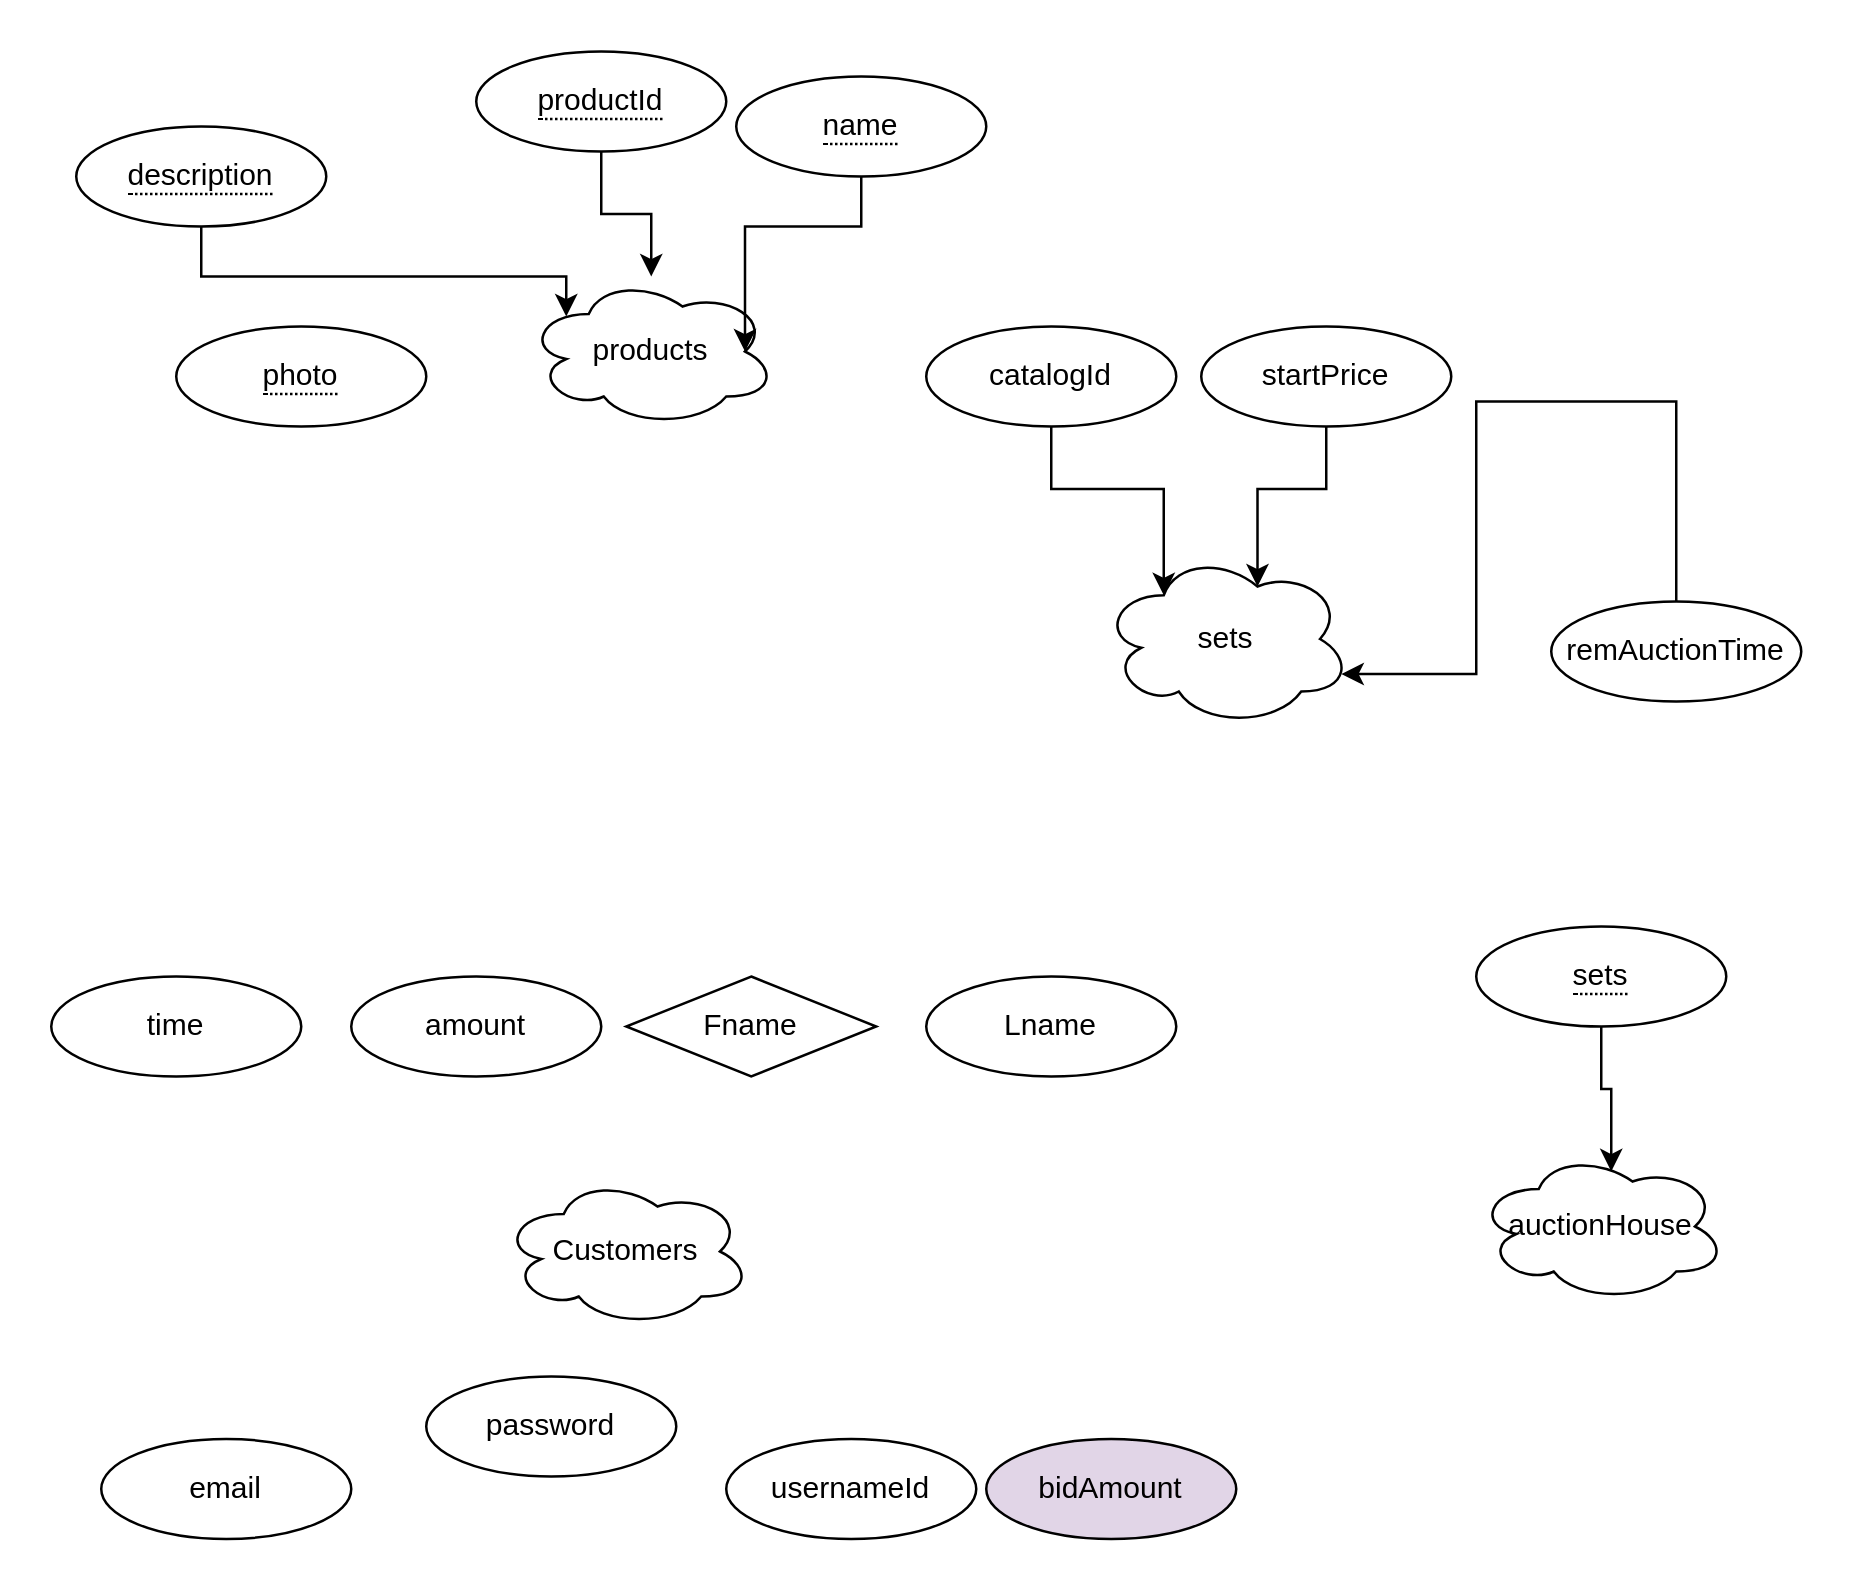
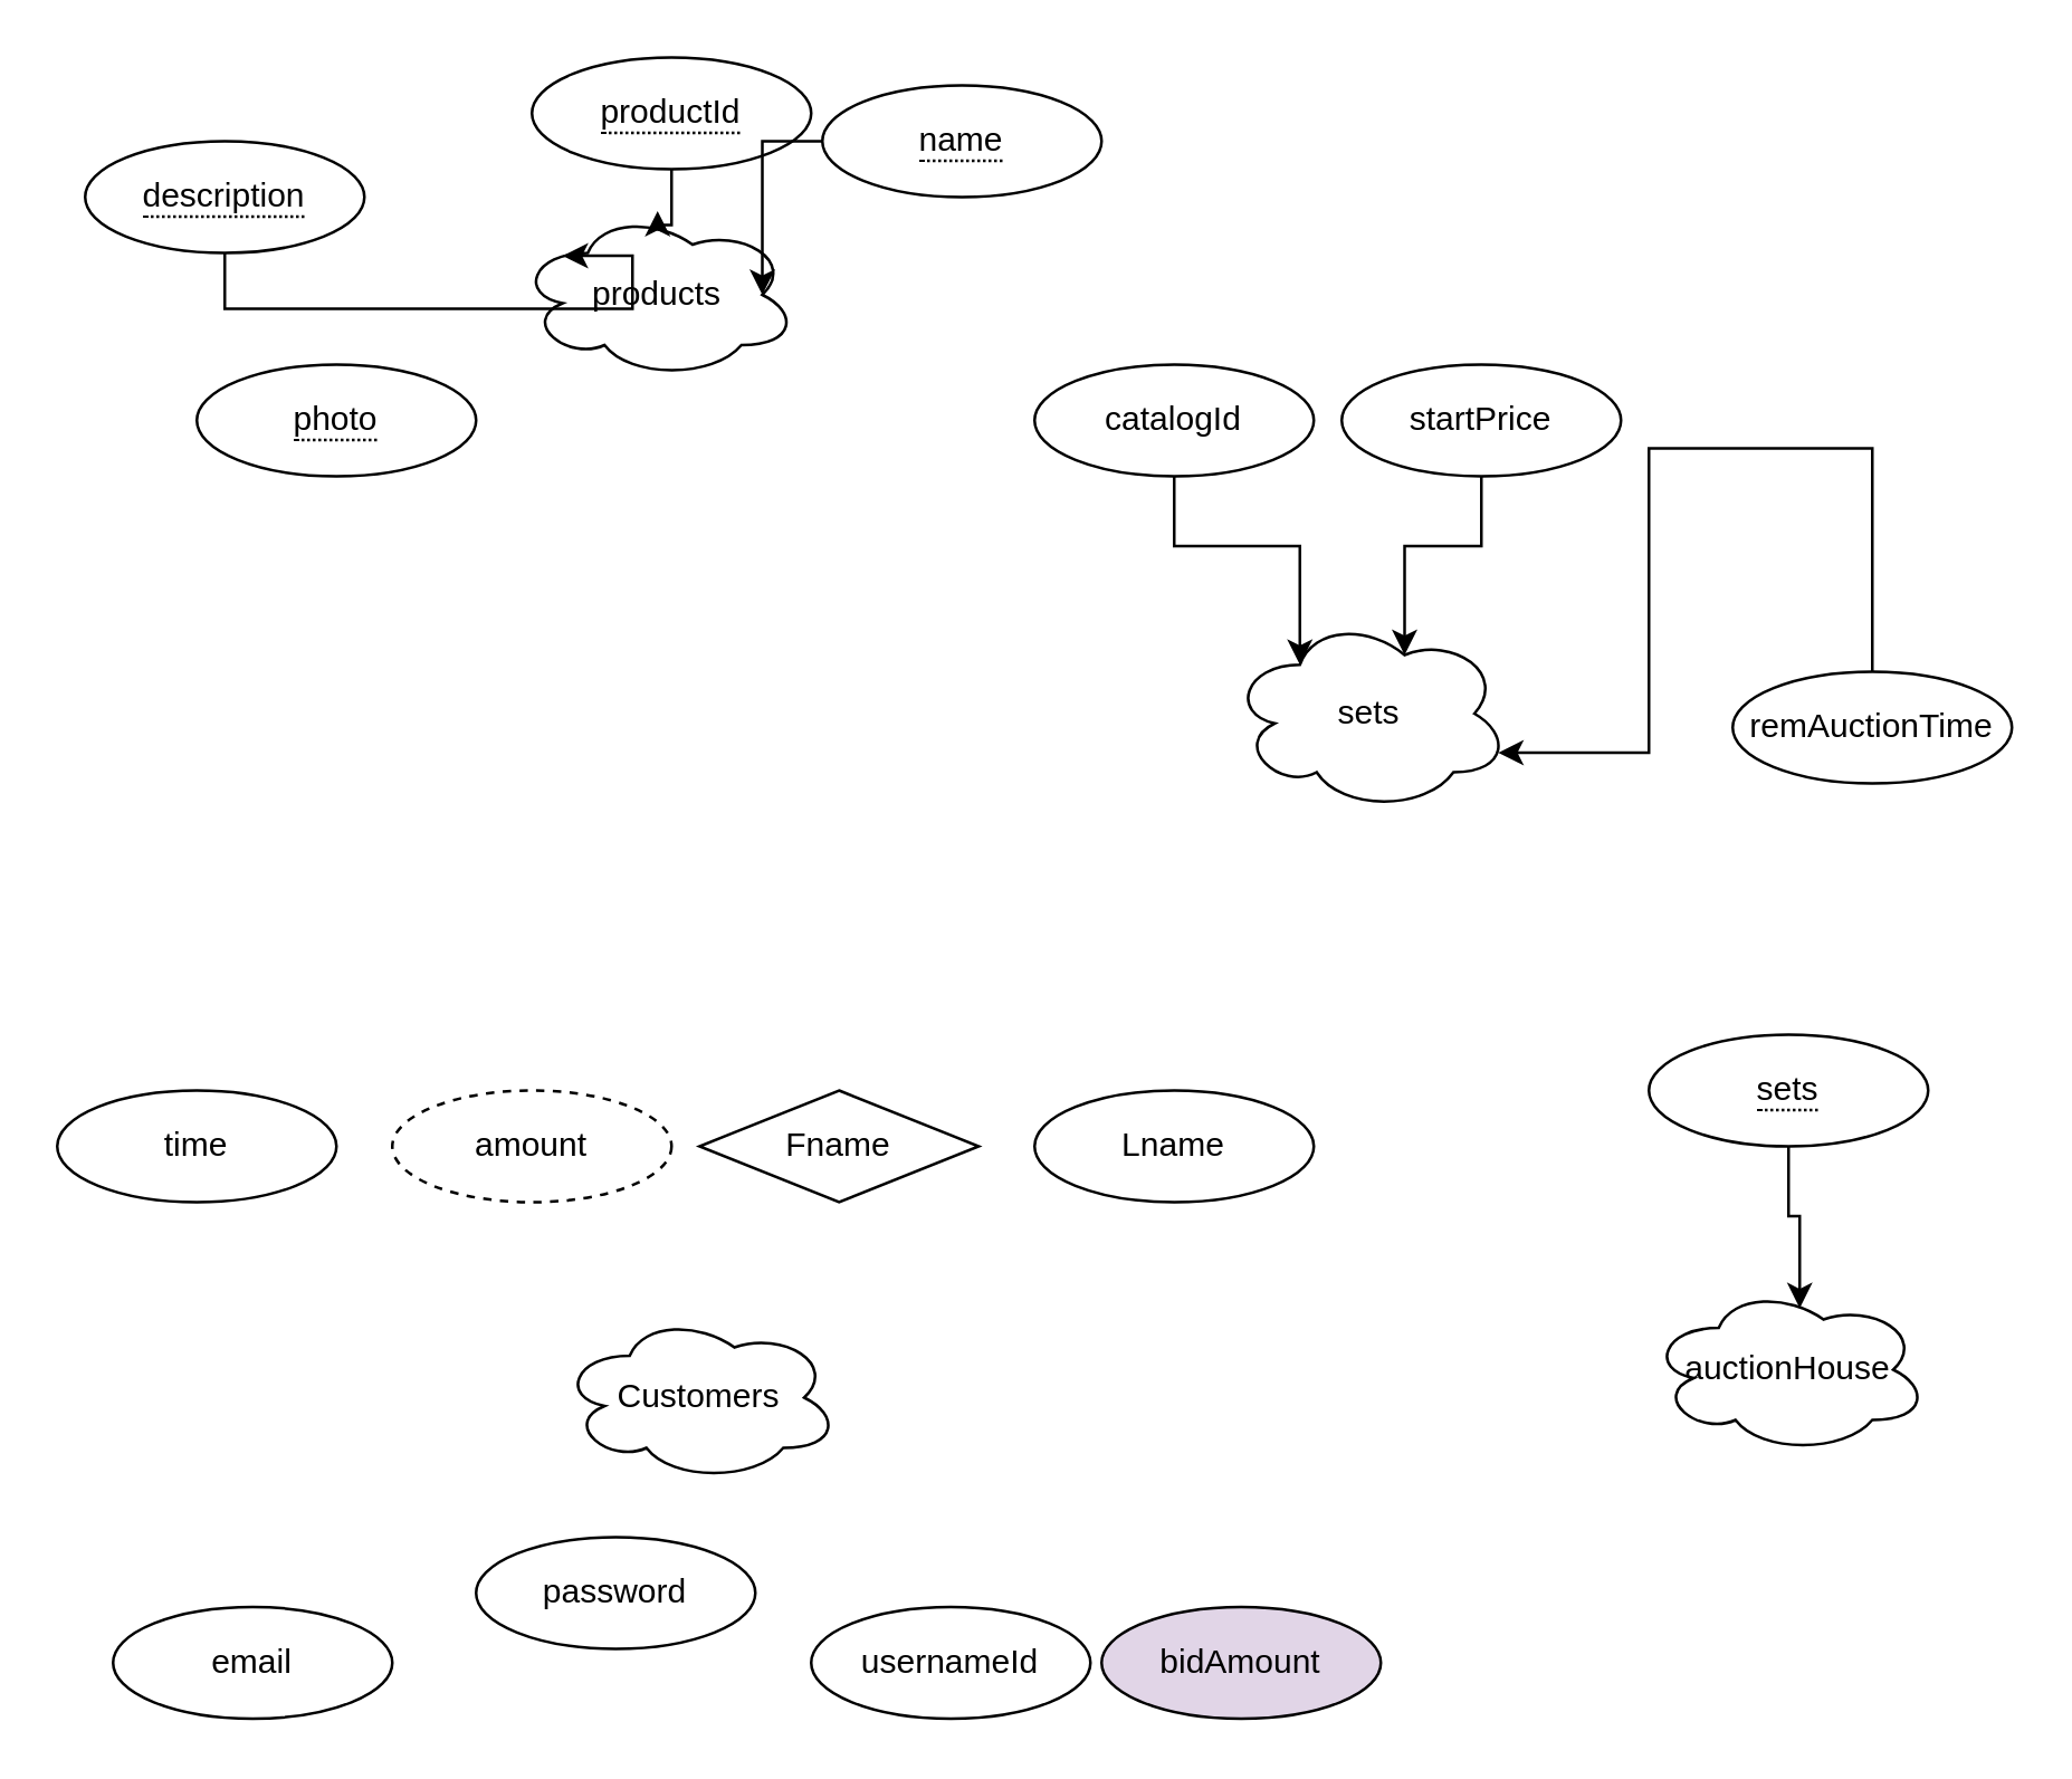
  <mxCell id="0" />
  <mxCell id="1" parent="0" />
  <mxCell id="2" value="Customers" style="ellipse;shape=cloud;whiteSpace=wrap;html=1;align=center;" vertex="1" parent="1"><mxGeometry x="200" y="470" width="100" height="60" as="geometry" /></mxCell>
  <mxCell id="3" value="sets" style="ellipse;shape=cloud;whiteSpace=wrap;html=1;align=center;" vertex="1" parent="1"><mxGeometry x="440" y="220" width="100" height="70" as="geometry" /></mxCell>
- <mxCell id="4" value="products" style="ellipse;shape=cloud;whiteSpace=wrap;html=1;align=center;" vertex="1" parent="1"><mxGeometry x="210" y="110" width="100" height="60" as="geometry" /></mxCell>
+ <mxCell id="4" value="products" style="ellipse;shape=cloud;whiteSpace=wrap;html=1;align=center;" vertex="1" parent="1"><mxGeometry x="185" y="75" width="100" height="60" as="geometry" /></mxCell>
  <mxCell id="5" value="auctionHouse" style="ellipse;shape=cloud;whiteSpace=wrap;html=1;align=center;" vertex="1" parent="1"><mxGeometry x="590" y="460" width="100" height="60" as="geometry" /></mxCell>
  <mxCell id="6" style="edgeStyle=orthogonalEdgeStyle;rounded=0;orthogonalLoop=1;jettySize=auto;html=1;entryX=0.25;entryY=0.25;entryDx=0;entryDy=0;entryPerimeter=0;" edge="1" parent="1" source="7" target="3"><mxGeometry relative="1" as="geometry" /></mxCell>
  <mxCell id="7" value="catalogId" style="ellipse;whiteSpace=wrap;html=1;align=center;" vertex="1" parent="1"><mxGeometry x="370" y="130" width="100" height="40" as="geometry" /></mxCell>
  <mxCell id="8" style="edgeStyle=orthogonalEdgeStyle;rounded=0;orthogonalLoop=1;jettySize=auto;html=1;entryX=0.625;entryY=0.2;entryDx=0;entryDy=0;entryPerimeter=0;" edge="1" parent="1" source="9" target="3"><mxGeometry relative="1" as="geometry" /></mxCell>
  <mxCell id="9" value="startPrice" style="ellipse;whiteSpace=wrap;html=1;align=center;" vertex="1" parent="1"><mxGeometry x="480" y="130" width="100" height="40" as="geometry" /></mxCell>
  <mxCell id="10" style="edgeStyle=orthogonalEdgeStyle;rounded=0;orthogonalLoop=1;jettySize=auto;html=1;entryX=0.96;entryY=0.7;entryDx=0;entryDy=0;entryPerimeter=0;" edge="1" parent="1" source="11" target="3"><mxGeometry relative="1" as="geometry"><Array as="points"><mxPoint x="590" y="160" /><mxPoint x="590" y="269" /></Array></mxGeometry></mxCell>
  <mxCell id="11" value="remAuctionTime" style="ellipse;whiteSpace=wrap;html=1;align=center;" vertex="1" parent="1"><mxGeometry x="620" y="240" width="100" height="40" as="geometry" /></mxCell>
  <mxCell id="12" style="edgeStyle=orthogonalEdgeStyle;rounded=0;orthogonalLoop=1;jettySize=auto;html=1;" edge="1" parent="1" source="13" target="4"><mxGeometry relative="1" as="geometry" /></mxCell>
  <mxCell id="13" value="&lt;span style=&quot;border-bottom: 1px dotted&quot;&gt;productId&lt;/span&gt;" style="ellipse;whiteSpace=wrap;html=1;align=center;" vertex="1" parent="1"><mxGeometry x="190" y="20" width="100" height="40" as="geometry" /></mxCell>
  <mxCell id="14" style="edgeStyle=orthogonalEdgeStyle;rounded=0;orthogonalLoop=1;jettySize=auto;html=1;entryX=0.875;entryY=0.5;entryDx=0;entryDy=0;entryPerimeter=0;" edge="1" parent="1" source="15" target="4"><mxGeometry relative="1" as="geometry" /></mxCell>
  <mxCell id="15" value="&lt;span style=&quot;border-bottom: 1px dotted&quot;&gt;name&lt;/span&gt;" style="ellipse;whiteSpace=wrap;html=1;align=center;" vertex="1" parent="1"><mxGeometry x="294" y="30" width="100" height="40" as="geometry" /></mxCell>
  <mxCell id="16" style="edgeStyle=orthogonalEdgeStyle;rounded=0;orthogonalLoop=1;jettySize=auto;html=1;entryX=0.16;entryY=0.267;entryDx=0;entryDy=0;entryPerimeter=0;" edge="1" parent="1" source="17" target="4"><mxGeometry relative="1" as="geometry"><Array as="points"><mxPoint x="80" y="110" /><mxPoint x="226" y="110" /></Array></mxGeometry></mxCell>
  <mxCell id="17" value="&lt;span style=&quot;border-bottom: 1px dotted&quot;&gt;description&lt;/span&gt;" style="ellipse;whiteSpace=wrap;html=1;align=center;" vertex="1" parent="1"><mxGeometry x="30" y="50" width="100" height="40" as="geometry" /></mxCell>
  <mxCell id="18" value="&lt;span style=&quot;border-bottom: 1px dotted&quot;&gt;photo&lt;/span&gt;" style="ellipse;whiteSpace=wrap;html=1;align=center;" vertex="1" parent="1"><mxGeometry x="70" y="130" width="100" height="40" as="geometry" /></mxCell>
  <mxCell id="19" value="usernameId" style="ellipse;whiteSpace=wrap;html=1;align=center;" vertex="1" parent="1"><mxGeometry x="290" y="575" width="100" height="40" as="geometry" /></mxCell>
  <mxCell id="20" value="password" style="ellipse;whiteSpace=wrap;html=1;align=center;" vertex="1" parent="1"><mxGeometry x="170" y="550" width="100" height="40" as="geometry" /></mxCell>
  <mxCell id="21" value="Fname" style="rhombus;whiteSpace=wrap;html=1;align=center;" vertex="1" parent="1"><mxGeometry x="250" y="390" width="100" height="40" as="geometry" /></mxCell>
  <mxCell id="22" value="Lname" style="ellipse;whiteSpace=wrap;html=1;align=center;" vertex="1" parent="1"><mxGeometry x="370" y="390" width="100" height="40" as="geometry" /></mxCell>
  <mxCell id="23" value="email" style="ellipse;whiteSpace=wrap;html=1;align=center;" vertex="1" parent="1"><mxGeometry x="40" y="575" width="100" height="40" as="geometry" /></mxCell>
  <mxCell id="24" style="edgeStyle=orthogonalEdgeStyle;rounded=0;orthogonalLoop=1;jettySize=auto;html=1;entryX=0.54;entryY=0.133;entryDx=0;entryDy=0;entryPerimeter=0;" edge="1" parent="1" source="25" target="5"><mxGeometry relative="1" as="geometry" /></mxCell>
  <mxCell id="25" value="&lt;span style=&quot;border-bottom: 1px dotted&quot;&gt;sets&lt;/span&gt;" style="ellipse;whiteSpace=wrap;html=1;align=center;" vertex="1" parent="1"><mxGeometry x="590" y="370" width="100" height="40" as="geometry" /></mxCell>
  <mxCell id="26" value="time" style="ellipse;whiteSpace=wrap;html=1;align=center;" vertex="1" parent="1"><mxGeometry x="20" y="390" width="100" height="40" as="geometry" /></mxCell>
- <mxCell id="27" value="amount" style="ellipse;whiteSpace=wrap;html=1;align=center;" vertex="1" parent="1"><mxGeometry x="140" y="390" width="100" height="40" as="geometry" /></mxCell>
+ <mxCell id="27" value="amount" style="ellipse;whiteSpace=wrap;html=1;align=center;dashed=1;" vertex="1" parent="1"><mxGeometry x="140" y="390" width="100" height="40" as="geometry" /></mxCell>
  <mxCell id="28" value="bidAmount" style="ellipse;whiteSpace=wrap;html=1;align=center;fillColor=#e1d5e7;" vertex="1" parent="1"><mxGeometry x="394" y="575" width="100" height="40" as="geometry" /></mxCell>
